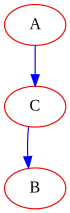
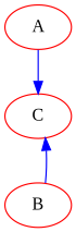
  digraph {
    fontname="Liberation Serif"
    node [color=red fontname="Liberation Serif"]
    edge [color=blue fontname="Liberation Serif"]
    A
    C
    B
    A -> C
-   C -> B
+   B -> C
  }
